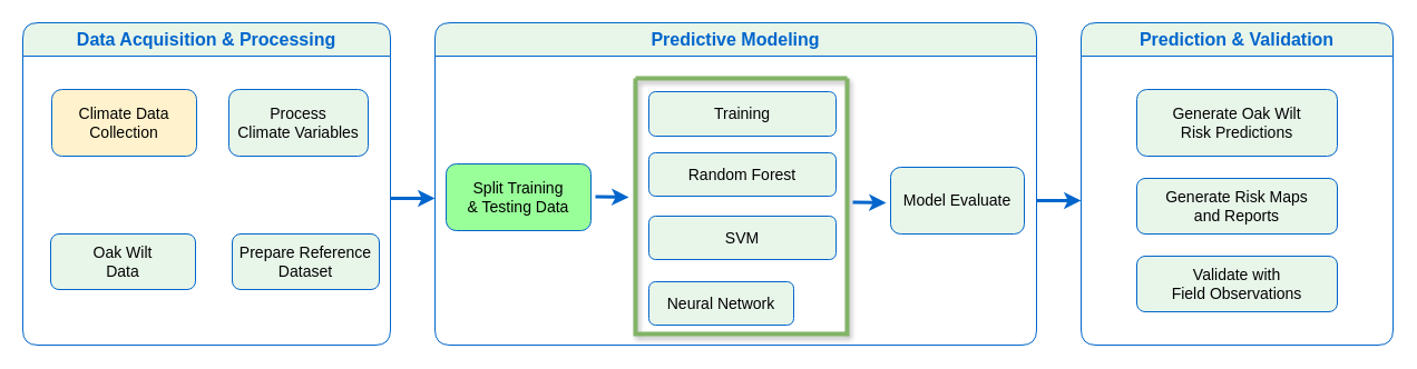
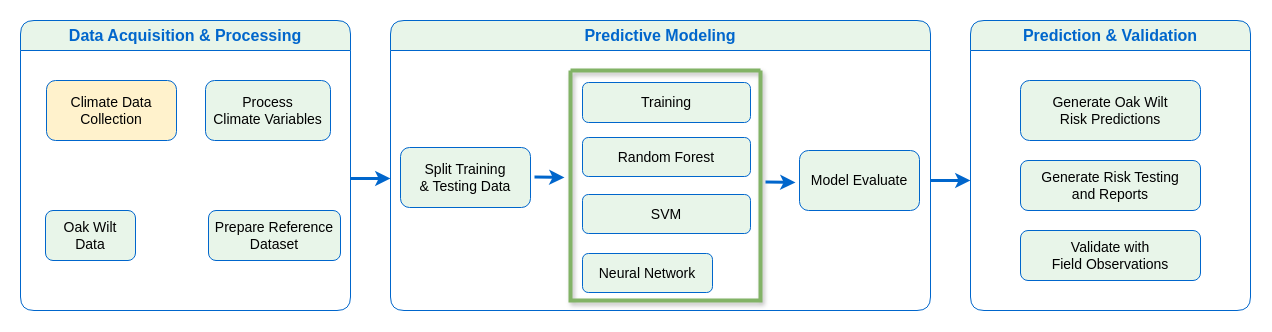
  <mxCell id="0" />
  <mxCell id="1" parent="0" />
  <mxCell id="2" value="Data Acquisition &amp; Processing" style="swimlane;whiteSpace=wrap;html=1;fillColor=#E8F5E9;strokeColor=#0066CC;fontColor=#0066CC;fontSize=16;startSize=30;rounded=1;" parent="1" vertex="1"><mxGeometry x="20" y="20" width="330" height="290" as="geometry" /></mxCell>
  <mxCell id="3" value="Climate Data&lt;br&gt;Collection" style="rounded=1;whiteSpace=wrap;html=1;fillColor=#fff2cc;strokeColor=#0066CC;fontColor=#000000;fontSize=14;" parent="2" vertex="1"><mxGeometry x="26" y="60" width="130" height="60" as="geometry" /></mxCell>
- <mxCell id="4" value="Oak Wilt&lt;br&gt;Data" style="rounded=1;whiteSpace=wrap;html=1;fillColor=#E8F5E9;strokeColor=#0066CC;fontColor=#000000;fontSize=14;" parent="2" vertex="1"><mxGeometry x="25" y="190" width="130" height="50" as="geometry" /></mxCell>
+ <mxCell id="4" value="Oak Wilt&lt;br&gt;Data" style="rounded=1;whiteSpace=wrap;html=1;fillColor=#E8F5E9;strokeColor=#0066CC;fontColor=#000000;fontSize=14;" parent="2" vertex="1"><mxGeometry x="25" y="190" width="90" height="50" as="geometry" /></mxCell>
  <mxCell id="5" value="Process&lt;br&gt;Climate Variables" style="rounded=1;whiteSpace=wrap;html=1;fillColor=#E8F5E9;strokeColor=#0066CC;fontColor=#000000;fontSize=14;" parent="2" vertex="1"><mxGeometry x="185" y="60" width="125" height="60" as="geometry" /></mxCell>
  <mxCell id="6" value="Prepare Reference&#10;Dataset" style="rounded=1;whiteSpace=wrap;html=1;fillColor=#E8F5E9;strokeColor=#0066CC;fontColor=#000000;fontSize=14;" parent="2" vertex="1"><mxGeometry x="188" y="190" width="132" height="50" as="geometry" /></mxCell>
  <mxCell id="7" value="" style="endArrow=classic;html=1;strokeColor=#0066CC;strokeWidth=3;exitX=1;exitY=0.5;exitDx=0;exitDy=0;rounded=1;" parent="1" edge="1"><mxGeometry relative="1" as="geometry"><mxPoint x="350" y="178" as="sourcePoint" /><mxPoint x="390" y="178" as="targetPoint" /></mxGeometry></mxCell>
  <mxCell id="8" value="Predictive Modeling" style="swimlane;whiteSpace=wrap;html=1;fillColor=#E8F5E9;strokeColor=#0066CC;fontColor=#0066CC;fontSize=16;startSize=30;rounded=1;" parent="1" vertex="1"><mxGeometry x="390" y="20" width="540" height="290" as="geometry" /></mxCell>
  <mxCell id="9" value="" style="swimlane;startSize=0;fillColor=#99FF99;strokeColor=#82b366;rounded=1;shadow=1;fontSize=13;strokeWidth=4;" vertex="1" parent="8"><mxGeometry x="180" y="50" width="190" height="230" as="geometry" /></mxCell>
  <mxCell id="10" value="" style="endArrow=classic;html=1;strokeColor=#0066CC;strokeWidth=3;rounded=1;" parent="9" edge="1"><mxGeometry relative="1" as="geometry"><mxPoint x="-36" y="106.5" as="sourcePoint" /><mxPoint x="-6" y="107" as="targetPoint" /></mxGeometry></mxCell>
- <mxCell id="11" value="Split Training&#10;&amp; Testing Data" style="rounded=1;whiteSpace=wrap;html=1;fillColor=#99ff99;strokeColor=#0066CC;fontColor=#000000;fontSize=14;" parent="8" vertex="1"><mxGeometry x="10" y="127" width="130" height="60" as="geometry" /></mxCell>
+ <mxCell id="11" value="Split Training&#10;&amp; Testing Data" style="rounded=1;whiteSpace=wrap;html=1;fillColor=#E8F5E9;strokeColor=#0066CC;fontColor=#000000;fontSize=14;" parent="8" vertex="1"><mxGeometry x="10" y="127" width="130" height="60" as="geometry" /></mxCell>
  <mxCell id="12" value="Training" style="rounded=1;whiteSpace=wrap;html=1;fillColor=#E8F5E9;strokeColor=#0066CC;fontColor=#000000;fontSize=14;" parent="8" vertex="1"><mxGeometry x="192" y="62" width="168" height="40" as="geometry" /></mxCell>
  <mxCell id="13" value="Random Forest" style="rounded=1;whiteSpace=wrap;html=1;fillColor=#E8F5E9;strokeColor=#0066CC;fontColor=#000000;fontSize=14;" parent="8" vertex="1"><mxGeometry x="192" y="117" width="168" height="39" as="geometry" /></mxCell>
  <mxCell id="14" value="SVM" style="rounded=1;whiteSpace=wrap;html=1;fillColor=#E8F5E9;strokeColor=#0066CC;fontColor=#000000;fontSize=14;" parent="8" vertex="1"><mxGeometry x="192" y="174" width="168" height="39" as="geometry" /></mxCell>
  <mxCell id="15" value="Neural Network" style="rounded=1;whiteSpace=wrap;html=1;fillColor=#E8F5E9;strokeColor=#0066CC;fontColor=#000000;fontSize=14;" parent="8" vertex="1"><mxGeometry x="192" y="233" width="130" height="39" as="geometry" /></mxCell>
  <mxCell id="16" value="Model Evaluate" style="rounded=1;whiteSpace=wrap;html=1;fillColor=#E8F5E9;strokeColor=#0066CC;fontColor=#000000;fontSize=14;" parent="8" vertex="1"><mxGeometry x="409" y="130" width="120" height="60" as="geometry" /></mxCell>
  <mxCell id="17" value="Prediction &amp; Validation" style="swimlane;whiteSpace=wrap;html=1;fillColor=#E8F5E9;strokeColor=#0066CC;fontColor=#0066CC;fontSize=16;startSize=30;rounded=1;" parent="1" vertex="1"><mxGeometry x="970" y="20" width="280" height="290" as="geometry" /></mxCell>
  <mxCell id="18" value="Generate Oak Wilt&#10;Risk Predictions" style="rounded=1;whiteSpace=wrap;html=1;fillColor=#E8F5E9;strokeColor=#0066CC;fontColor=#000000;fontSize=14;" parent="17" vertex="1"><mxGeometry x="50" y="60" width="180" height="60" as="geometry" /></mxCell>
  <mxCell id="19" value="Validate with&#10;Field Observations" style="rounded=1;whiteSpace=wrap;html=1;fillColor=#E8F5E9;strokeColor=#0066CC;fontColor=#000000;fontSize=14;" parent="17" vertex="1"><mxGeometry x="50" y="210" width="180" height="50" as="geometry" /></mxCell>
- <mxCell id="20" value="Generate Risk Maps&#10;and Reports" style="rounded=1;whiteSpace=wrap;html=1;fillColor=#E8F5E9;strokeColor=#0066CC;fontColor=#000000;fontSize=14;" parent="17" vertex="1"><mxGeometry x="50" y="140" width="180" height="50" as="geometry" /></mxCell>
+ <mxCell id="20" value="Generate Risk Testing&#10;and Reports" style="rounded=1;whiteSpace=wrap;html=1;fillColor=#E8F5E9;strokeColor=#0066CC;fontColor=#000000;fontSize=14;" parent="17" vertex="1"><mxGeometry x="50" y="140" width="180" height="50" as="geometry" /></mxCell>
  <mxCell id="21" value="" style="endArrow=classic;html=1;strokeColor=#0066CC;strokeWidth=3;rounded=1;" edge="1" parent="1"><mxGeometry relative="1" as="geometry"><mxPoint x="930" y="180" as="sourcePoint" /><mxPoint x="970" y="180" as="targetPoint" /></mxGeometry></mxCell>
  <mxCell id="22" value="" style="endArrow=classic;html=1;strokeColor=#0066CC;strokeWidth=3;rounded=1;" edge="1" parent="1"><mxGeometry relative="1" as="geometry"><mxPoint x="765" y="181.5" as="sourcePoint" /><mxPoint x="795" y="182" as="targetPoint" /></mxGeometry></mxCell>
